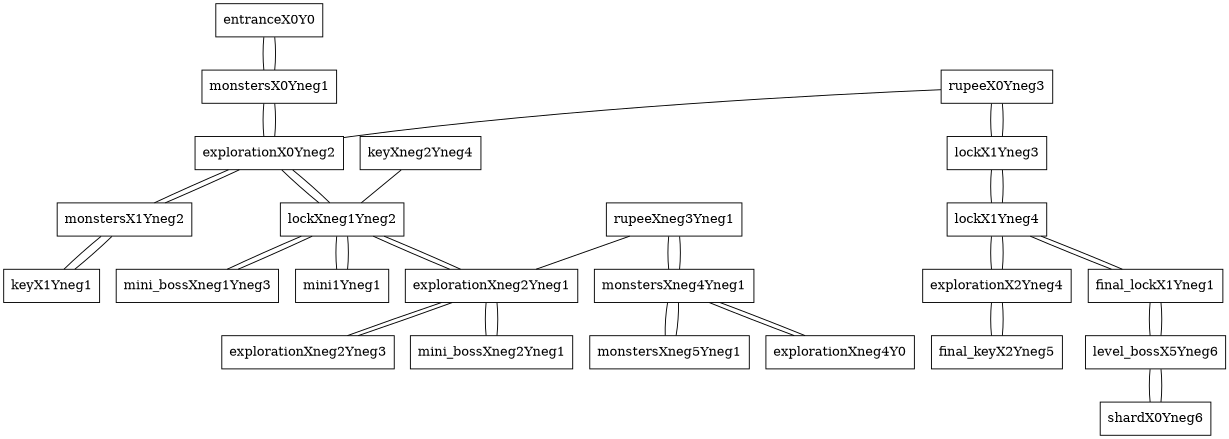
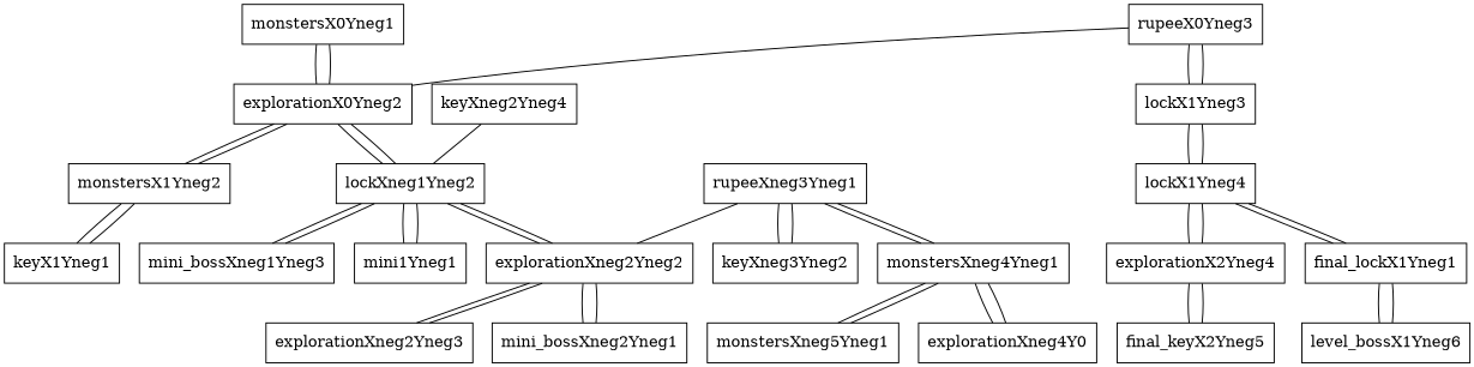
  graph {
    node [shape=box]
-   entranceX0Y0
    monstersX0Yneg1
    explorationX0Yneg2
    monstersX1Yneg2
    lockXneg1Yneg2
    keyX1Yneg1
    mini_bossXneg1Yneg3
-   explorationXneg2Yneg2 [label=explorationXneg2Yneg1]
+   explorationXneg2Yneg2
    n9 [label=mini1Yneg1]
    explorationXneg2Yneg3
    mini_bossXneg2Yneg1
    rupeeX0Yneg3
    lockX1Yneg3
    lockX1Yneg4
+   keyXneg3Yneg2
    rupeeXneg3Yneg1
    monstersXneg4Yneg1
    keyXneg2Yneg4
    monstersXneg5Yneg1
    explorationXneg4Y0
    explorationX2Yneg4
    n22 [label=final_lockX1Yneg1]
    final_keyX2Yneg5
-   level_bossX1Yneg6 [label=level_bossX5Yneg6]
-   shardX0Yneg6
-   entranceX0Y0 -- monstersX0Yneg1
-   monstersX0Yneg1 -- entranceX0Y0
+   level_bossX1Yneg6
    monstersX0Yneg1 -- explorationX0Yneg2
    explorationX0Yneg2 -- monstersX0Yneg1
    explorationX0Yneg2 -- monstersX1Yneg2
    explorationX0Yneg2 -- lockXneg1Yneg2
    monstersX1Yneg2 -- explorationX0Yneg2
    monstersX1Yneg2 -- keyX1Yneg1
    lockXneg1Yneg2 -- explorationX0Yneg2
    lockXneg1Yneg2 -- mini_bossXneg1Yneg3
    lockXneg1Yneg2 -- explorationXneg2Yneg2
    lockXneg1Yneg2 -- n9
    keyX1Yneg1 -- monstersX1Yneg2
    mini_bossXneg1Yneg3 -- lockXneg1Yneg2
    explorationXneg2Yneg2 -- lockXneg1Yneg2
    explorationXneg2Yneg2 -- explorationXneg2Yneg3
    explorationXneg2Yneg2 -- mini_bossXneg2Yneg1
    n9 -- lockXneg1Yneg2
    explorationXneg2Yneg3 -- explorationXneg2Yneg2
    mini_bossXneg2Yneg1 -- explorationXneg2Yneg2
    rupeeX0Yneg3 -- explorationX0Yneg2
    rupeeX0Yneg3 -- lockX1Yneg3
    lockX1Yneg3 -- rupeeX0Yneg3
    lockX1Yneg3 -- lockX1Yneg4
    lockX1Yneg4 -- lockX1Yneg3
    lockX1Yneg4 -- explorationX2Yneg4
    lockX1Yneg4 -- n22
+   keyXneg3Yneg2 -- rupeeXneg3Yneg1
    rupeeXneg3Yneg1 -- explorationXneg2Yneg2
+   rupeeXneg3Yneg1 -- keyXneg3Yneg2
    rupeeXneg3Yneg1 -- monstersXneg4Yneg1
    monstersXneg4Yneg1 -- rupeeXneg3Yneg1
    monstersXneg4Yneg1 -- monstersXneg5Yneg1
    monstersXneg4Yneg1 -- explorationXneg4Y0
    keyXneg2Yneg4 -- lockXneg1Yneg2
    monstersXneg5Yneg1 -- monstersXneg4Yneg1
    explorationXneg4Y0 -- monstersXneg4Yneg1
    explorationX2Yneg4 -- lockX1Yneg4
    explorationX2Yneg4 -- final_keyX2Yneg5
    n22 -- lockX1Yneg4
    n22 -- level_bossX1Yneg6
    final_keyX2Yneg5 -- explorationX2Yneg4
    level_bossX1Yneg6 -- n22
-   level_bossX1Yneg6 -- shardX0Yneg6
-   shardX0Yneg6 -- level_bossX1Yneg6
  }
